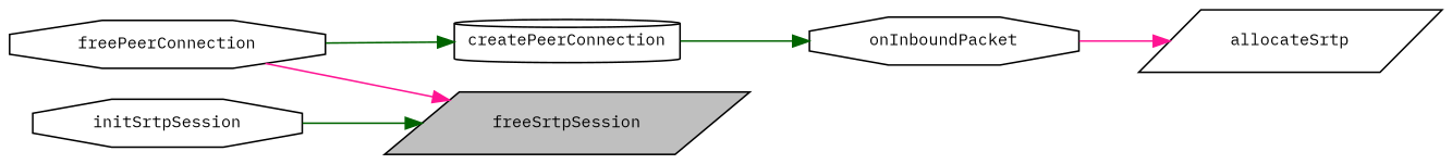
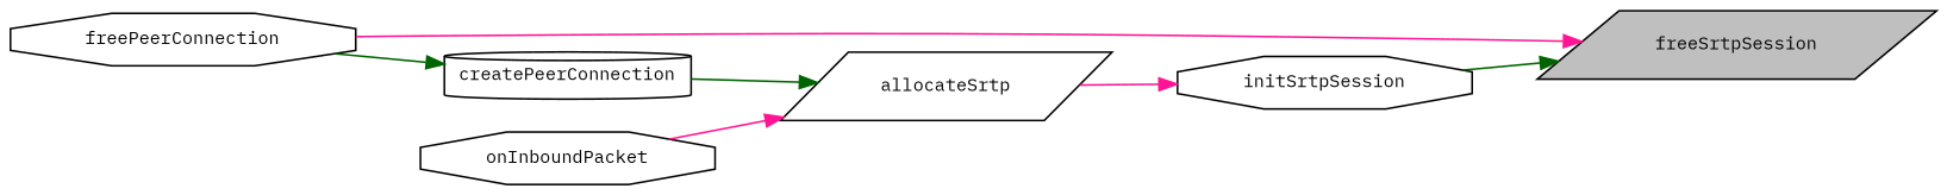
  digraph {
    fontname="IBM Plex Mono"
    rankdir=RL
    node [color=black fillcolor=white fontname="IBM Plex Mono" fontsize=10 shape=octagon style=filled]
    edge [color=deeppink dir=back fontname="IBM Plex Mono" fontsize=10 labelfontname=Helvetica labelfontsize=10 style=solid]
    n1 [fillcolor=grey75 fontcolor=black height=0.2 label=freeSrtpSession shape=parallelogram width=0.4]
    n2 [height=0.2 label=freePeerConnection width=0.4]
    n3 [height=0.2 label=initSrtpSession width=0.4]
    n4 [height=0.2 label=allocateSrtp shape=parallelogram width=0.4]
    n5 [height=0.2 label=createPeerConnection shape=cylinder width=0.4]
    n6 [height=0.2 label=onInboundPacket width=0.4]
    n1 -> n2
    n1 -> n3 [color=darkgreen]
+   n3 -> n4
    n4 -> n6
    n5 -> n2 [color=darkgreen]
-   n6 -> n5 [color=darkgreen]
+   n4 -> n5 [color=darkgreen]
  }
